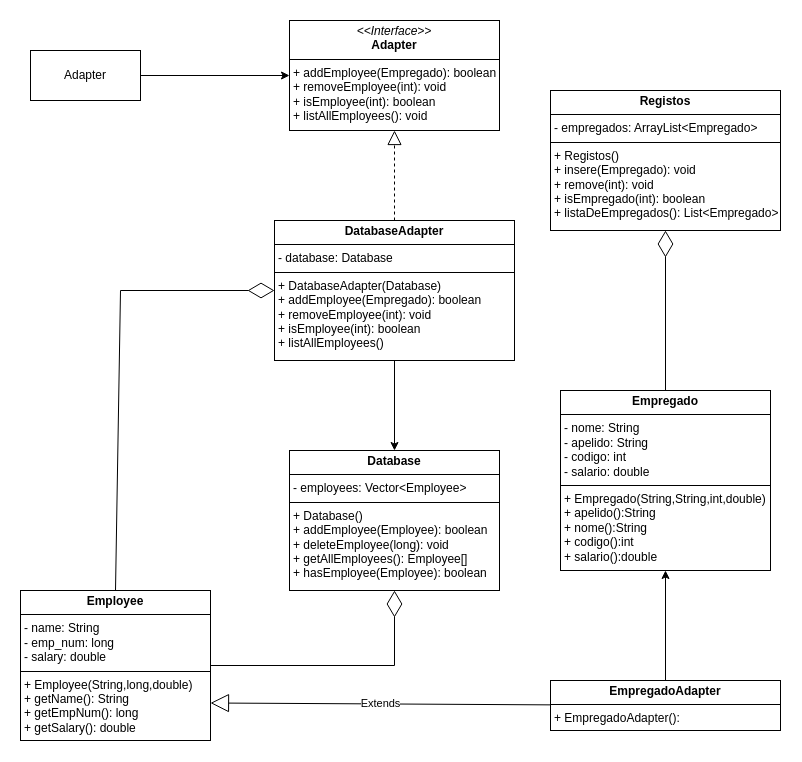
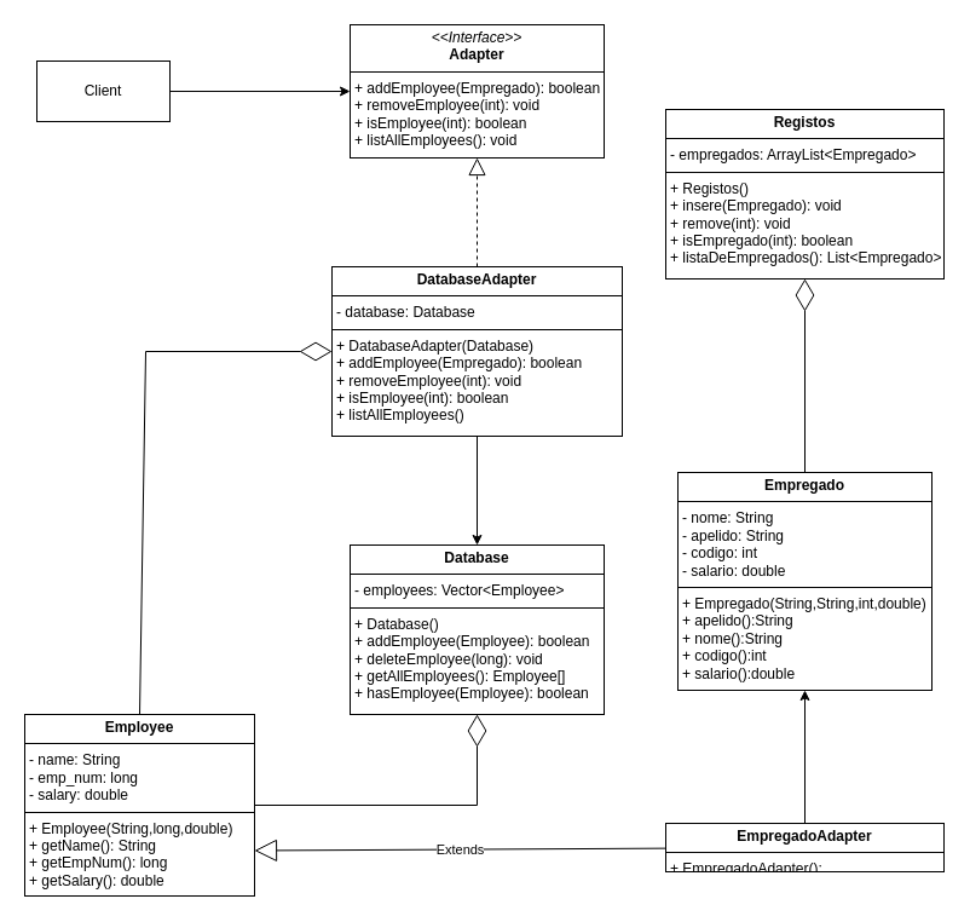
  <mxCell id="0" />
  <mxCell id="1" parent="0" />
  <mxCell id="2" value="&lt;p style=&quot;margin:0px;margin-top:4px;text-align:center;&quot;&gt;&lt;i&gt;&amp;lt;&amp;lt;Interface&amp;gt;&amp;gt;&lt;/i&gt;&lt;br&gt;&lt;b&gt;Adapter&lt;/b&gt;&lt;/p&gt;&lt;hr size=&quot;1&quot; style=&quot;border-style:solid;&quot;&gt;&lt;p style=&quot;margin:0px;margin-left:4px;&quot;&gt;+ addEmployee(Empregado): boolean&lt;/p&gt;&lt;p style=&quot;margin:0px;margin-left:4px;&quot;&gt;+ removeEmployee(int): void&lt;/p&gt;&lt;p style=&quot;margin:0px;margin-left:4px;&quot;&gt;+ isEmployee(int): boolean&lt;/p&gt;&lt;p style=&quot;margin:0px;margin-left:4px;&quot;&gt;+ listAllEmployees(): void&lt;/p&gt;" style="verticalAlign=top;align=left;overflow=fill;html=1;whiteSpace=wrap;" parent="1" vertex="1"><mxGeometry x="289" y="20" width="210" height="110" as="geometry" /></mxCell>
  <mxCell id="3" value="&lt;p style=&quot;margin:0px;margin-top:4px;text-align:center;&quot;&gt;&lt;b&gt;Empregado&lt;/b&gt;&lt;/p&gt;&lt;hr size=&quot;1&quot; style=&quot;border-style:solid;&quot;&gt;&lt;p style=&quot;margin:0px;margin-left:4px;&quot;&gt;- nome: String&lt;/p&gt;&lt;p style=&quot;margin:0px;margin-left:4px;&quot;&gt;- apelido: String&lt;/p&gt;&lt;p style=&quot;margin:0px;margin-left:4px;&quot;&gt;- codigo: int&lt;/p&gt;&lt;p style=&quot;margin:0px;margin-left:4px;&quot;&gt;- salario: double&lt;/p&gt;&lt;hr size=&quot;1&quot; style=&quot;border-style:solid;&quot;&gt;&lt;p style=&quot;margin:0px;margin-left:4px;&quot;&gt;+ Empregado(String,String,int,double)&lt;/p&gt;&lt;p style=&quot;margin:0px;margin-left:4px;&quot;&gt;+ apelido():String&lt;/p&gt;&lt;p style=&quot;margin:0px;margin-left:4px;&quot;&gt;+ nome():String&lt;/p&gt;&lt;p style=&quot;margin:0px;margin-left:4px;&quot;&gt;+ codigo():int&lt;/p&gt;&lt;p style=&quot;margin:0px;margin-left:4px;&quot;&gt;+ salario():double&lt;/p&gt;" style="verticalAlign=top;align=left;overflow=fill;html=1;whiteSpace=wrap;" parent="1" vertex="1"><mxGeometry x="560" y="390" width="210" height="180" as="geometry" /></mxCell>
  <mxCell id="4" value="&lt;p style=&quot;margin:0px;margin-top:4px;text-align:center;&quot;&gt;&lt;b&gt;Employee&lt;/b&gt;&lt;/p&gt;&lt;hr size=&quot;1&quot; style=&quot;border-style:solid;&quot;&gt;&lt;p style=&quot;margin:0px;margin-left:4px;&quot;&gt;- name: String&lt;/p&gt;&lt;p style=&quot;margin:0px;margin-left:4px;&quot;&gt;- emp_num: long&lt;/p&gt;&lt;p style=&quot;margin:0px;margin-left:4px;&quot;&gt;- salary: double&lt;/p&gt;&lt;hr size=&quot;1&quot; style=&quot;border-style:solid;&quot;&gt;&lt;p style=&quot;margin:0px;margin-left:4px;&quot;&gt;+ Employee(String,long,double)&lt;/p&gt;&lt;p style=&quot;margin:0px;margin-left:4px;&quot;&gt;+ getName(): String&lt;/p&gt;&lt;p style=&quot;margin:0px;margin-left:4px;&quot;&gt;+ getEmpNum(): long&lt;/p&gt;&lt;p style=&quot;margin:0px;margin-left:4px;&quot;&gt;+ getSalary(): double&lt;/p&gt;" style="verticalAlign=top;align=left;overflow=fill;html=1;whiteSpace=wrap;" parent="1" vertex="1"><mxGeometry x="20" y="590" width="190" height="150" as="geometry" /></mxCell>
  <mxCell id="5" value="&lt;p style=&quot;margin:0px;margin-top:4px;text-align:center;&quot;&gt;&lt;b&gt;Database&lt;/b&gt;&lt;/p&gt;&lt;hr size=&quot;1&quot; style=&quot;border-style:solid;&quot;&gt;&lt;p style=&quot;margin:0px;margin-left:4px;&quot;&gt;- employees: Vector&amp;lt;Employee&amp;gt;&lt;/p&gt;&lt;hr size=&quot;1&quot; style=&quot;border-style:solid;&quot;&gt;&lt;p style=&quot;margin:0px;margin-left:4px;&quot;&gt;+ Database()&lt;/p&gt;&lt;p style=&quot;margin:0px;margin-left:4px;&quot;&gt;+ addEmployee(Employee): boolean&lt;/p&gt;&lt;p style=&quot;margin:0px;margin-left:4px;&quot;&gt;+ deleteEmployee(long): void&lt;/p&gt;&lt;p style=&quot;margin:0px;margin-left:4px;&quot;&gt;+ getAllEmployees(): Employee[]&lt;/p&gt;&lt;p style=&quot;margin:0px;margin-left:4px;&quot;&gt;+ hasEmployee(Employee): boolean&lt;/p&gt;" style="verticalAlign=top;align=left;overflow=fill;html=1;whiteSpace=wrap;" parent="1" vertex="1"><mxGeometry x="289" y="450" width="210" height="140" as="geometry" /></mxCell>
  <mxCell id="6" value="&lt;p style=&quot;margin:0px;margin-top:4px;text-align:center;&quot;&gt;&lt;b&gt;Registos&lt;/b&gt;&lt;/p&gt;&lt;hr size=&quot;1&quot; style=&quot;border-style:solid;&quot;&gt;&lt;p style=&quot;margin:0px;margin-left:4px;&quot;&gt;- empregados: ArrayList&amp;lt;Empregado&amp;gt;&lt;/p&gt;&lt;hr size=&quot;1&quot; style=&quot;border-style:solid;&quot;&gt;&lt;p style=&quot;margin:0px;margin-left:4px;&quot;&gt;+ Registos()&lt;/p&gt;&lt;p style=&quot;margin:0px;margin-left:4px;&quot;&gt;+ insere(Empregado): void&lt;/p&gt;&lt;p style=&quot;margin:0px;margin-left:4px;&quot;&gt;+ remove(int): void&lt;/p&gt;&lt;p style=&quot;margin:0px;margin-left:4px;&quot;&gt;+ isEmpregado(int): boolean&lt;/p&gt;&lt;p style=&quot;margin:0px;margin-left:4px;&quot;&gt;+ listaDeEmpregados(): List&amp;lt;Empregado&amp;gt;&lt;/p&gt;" style="verticalAlign=top;align=left;overflow=fill;html=1;whiteSpace=wrap;" parent="1" vertex="1"><mxGeometry x="550" y="90" width="230" height="140" as="geometry" /></mxCell>
- <mxCell id="7" value="&lt;p style=&quot;margin:0px;margin-top:4px;text-align:center;&quot;&gt;&lt;b&gt;EmpregadoAdapter&lt;/b&gt;&lt;/p&gt;&lt;hr size=&quot;1&quot; style=&quot;border-style:solid;&quot;&gt;&lt;p style=&quot;margin:0px;margin-left:4px;&quot;&gt;&lt;span style=&quot;background-color: initial;&quot;&gt;+ EmpregadoAdapter():&amp;nbsp;&lt;/span&gt;&lt;br&gt;&lt;/p&gt;" style="verticalAlign=top;align=left;overflow=fill;html=1;whiteSpace=wrap;" parent="1" vertex="1"><mxGeometry x="550" y="680" width="230" height="50" as="geometry" /></mxCell>
+ <mxCell id="7" value="&lt;p style=&quot;margin:0px;margin-top:4px;text-align:center;&quot;&gt;&lt;b&gt;EmpregadoAdapter&lt;/b&gt;&lt;/p&gt;&lt;hr size=&quot;1&quot; style=&quot;border-style:solid;&quot;&gt;&lt;p style=&quot;margin:0px;margin-left:4px;&quot;&gt;&lt;span style=&quot;background-color: initial;&quot;&gt;+ EmpregadoAdapter():&amp;nbsp;&lt;/span&gt;&lt;br&gt;&lt;/p&gt;" style="verticalAlign=top;align=left;overflow=fill;html=1;whiteSpace=wrap;" parent="1" vertex="1"><mxGeometry x="550" y="680" width="230" height="40" as="geometry" /></mxCell>
  <mxCell id="8" style="edgeStyle=orthogonalEdgeStyle;rounded=0;orthogonalLoop=1;jettySize=auto;html=1;entryX=0.5;entryY=0;entryDx=0;entryDy=0;" parent="1" source="9" target="5" edge="1"><mxGeometry relative="1" as="geometry" /></mxCell>
  <mxCell id="9" value="&lt;p style=&quot;margin:0px;margin-top:4px;text-align:center;&quot;&gt;&lt;b&gt;DatabaseAdapter&lt;/b&gt;&lt;/p&gt;&lt;hr size=&quot;1&quot; style=&quot;border-style:solid;&quot;&gt;&lt;p style=&quot;margin:0px;margin-left:4px;&quot;&gt;- database: Database&lt;/p&gt;&lt;hr size=&quot;1&quot; style=&quot;border-style:solid;&quot;&gt;&lt;p style=&quot;margin:0px;margin-left:4px;&quot;&gt;+&lt;span style=&quot;background-color: initial;&quot;&gt;&amp;nbsp;DatabaseAdapter(Database)&lt;/span&gt;&lt;/p&gt;&lt;p style=&quot;margin:0px;margin-left:4px;&quot;&gt;+ addEmployee(Empregado): boolean&lt;/p&gt;&lt;p style=&quot;margin:0px;margin-left:4px;&quot;&gt;+ removeEmployee(int): void&lt;/p&gt;&lt;p style=&quot;margin:0px;margin-left:4px;&quot;&gt;+ isEmployee(int): boolean&lt;/p&gt;&lt;p style=&quot;margin:0px;margin-left:4px;&quot;&gt;+ listAllEmployees()&lt;/p&gt;" style="verticalAlign=top;align=left;overflow=fill;html=1;whiteSpace=wrap;" parent="1" vertex="1"><mxGeometry x="274" y="220" width="240" height="140" as="geometry" /></mxCell>
  <mxCell id="10" style="edgeStyle=orthogonalEdgeStyle;rounded=0;orthogonalLoop=1;jettySize=auto;html=1;" parent="1" source="11" target="2" edge="1"><mxGeometry relative="1" as="geometry" /></mxCell>
- <mxCell id="11" value="Adapter" style="html=1;whiteSpace=wrap;" parent="1" vertex="1"><mxGeometry x="30" y="50" width="110" height="50" as="geometry" /></mxCell>
+ <mxCell id="11" value="Client" style="html=1;whiteSpace=wrap;" parent="1" vertex="1"><mxGeometry x="30" y="50" width="110" height="50" as="geometry" /></mxCell>
  <mxCell id="12" value="" style="endArrow=block;dashed=1;endFill=0;endSize=12;html=1;rounded=0;entryX=0.5;entryY=1;entryDx=0;entryDy=0;exitX=0.5;exitY=0;exitDx=0;exitDy=0;" parent="1" source="9" target="2" edge="1"><mxGeometry width="160" relative="1" as="geometry"><mxPoint x="140" y="390" as="sourcePoint" /><mxPoint x="300" y="390" as="targetPoint" /></mxGeometry></mxCell>
  <mxCell id="13" value="Extends" style="endArrow=block;endSize=16;endFill=0;html=1;rounded=0;entryX=1;entryY=0.75;entryDx=0;entryDy=0;" parent="1" source="7" target="4" edge="1"><mxGeometry width="160" relative="1" as="geometry"><mxPoint x="110" y="410" as="sourcePoint" /><mxPoint x="270" y="410" as="targetPoint" /><Array as="points" /></mxGeometry></mxCell>
  <mxCell id="14" style="edgeStyle=orthogonalEdgeStyle;rounded=0;orthogonalLoop=1;jettySize=auto;html=1;entryX=0.5;entryY=1;entryDx=0;entryDy=0;" parent="1" source="7" target="3" edge="1"><mxGeometry relative="1" as="geometry" /></mxCell>
  <mxCell id="15" value="" style="endArrow=diamondThin;endFill=0;endSize=24;html=1;rounded=0;entryX=0.5;entryY=1;entryDx=0;entryDy=0;exitX=0.5;exitY=0;exitDx=0;exitDy=0;" parent="1" source="3" target="6" edge="1"><mxGeometry width="160" relative="1" as="geometry"><mxPoint x="120" y="700" as="sourcePoint" /><mxPoint x="280" y="700" as="targetPoint" /></mxGeometry></mxCell>
  <mxCell id="16" value="" style="endArrow=diamondThin;endFill=0;endSize=24;html=1;rounded=0;entryX=0.5;entryY=1;entryDx=0;entryDy=0;exitX=1;exitY=0.5;exitDx=0;exitDy=0;" parent="1" source="4" target="5" edge="1"><mxGeometry width="160" relative="1" as="geometry"><mxPoint x="120" y="340" as="sourcePoint" /><mxPoint x="280" y="340" as="targetPoint" /><Array as="points"><mxPoint x="394" y="665" /></Array></mxGeometry></mxCell>
  <mxCell id="17" value="" style="endArrow=diamondThin;endFill=0;endSize=24;html=1;rounded=0;entryX=0;entryY=0.5;entryDx=0;entryDy=0;exitX=0.5;exitY=0;exitDx=0;exitDy=0;" parent="1" source="4" target="9" edge="1"><mxGeometry width="160" relative="1" as="geometry"><mxPoint x="50" y="290" as="sourcePoint" /><mxPoint x="300" y="430" as="targetPoint" /><Array as="points"><mxPoint x="120" y="290" /></Array></mxGeometry></mxCell>
